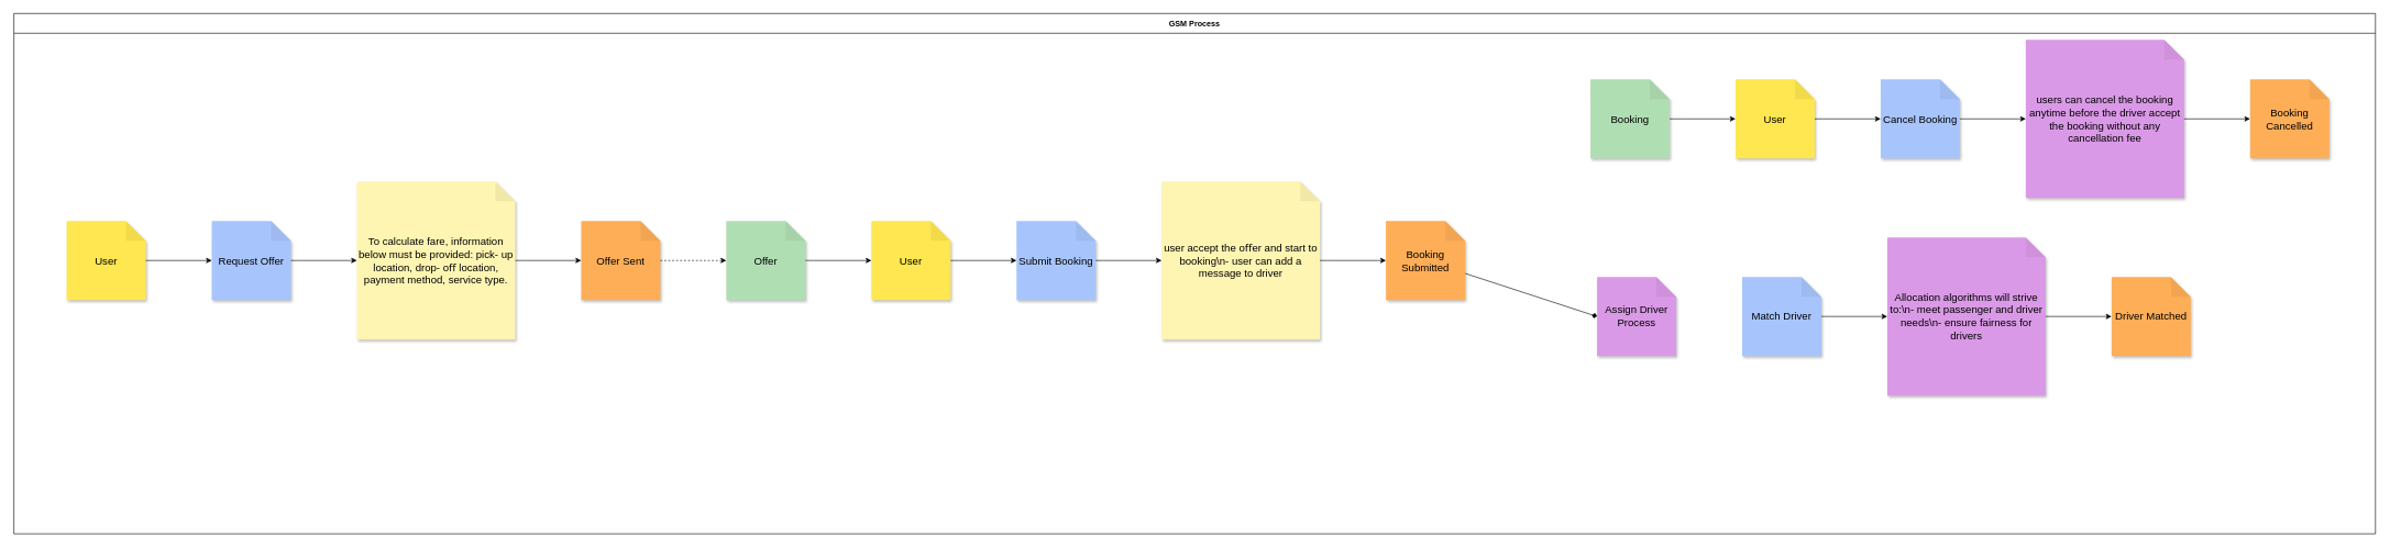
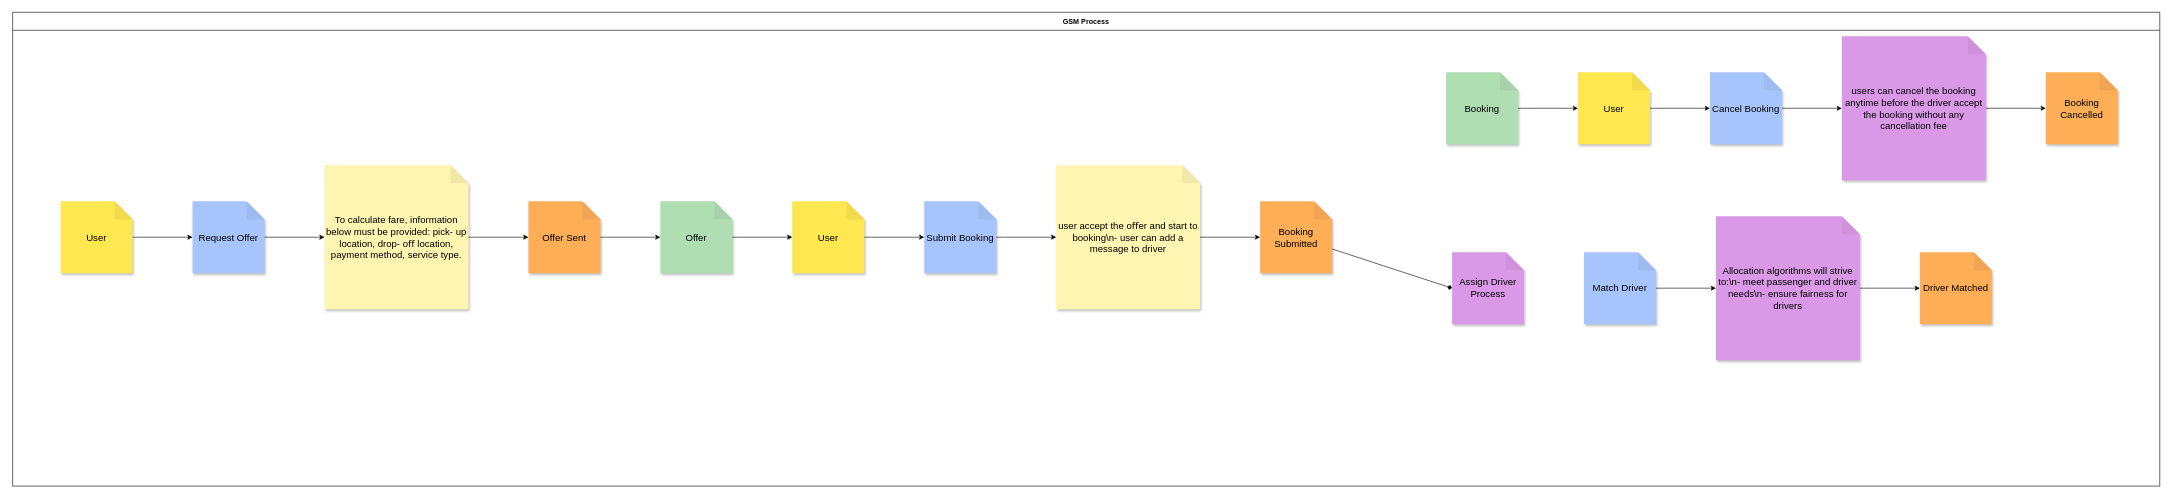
  <mxCell id="0" />
  <mxCell id="1" parent="0" />
  <mxCell id="2" value="GSM Process" style="swimlane;startSize=30;horizontal=1;" parent="1" vertex="1"><mxGeometry x="20" y="20" width="3580" height="790" as="geometry" /></mxCell>
  <mxCell id="3" value="User" style="shape=note;whiteSpace=wrap;html=1;backgroundOutline=1;darkOpacity=0.05;fillColor=#fee750;strokeColor=none;fontSize=16;fontStyle=0;rotation=0;shadow=1;" parent="2" vertex="1"><mxGeometry x="80" y="315" width="120" height="120" as="geometry" /></mxCell>
  <mxCell id="4" value="Request Offer" style="shape=note;whiteSpace=wrap;html=1;backgroundOutline=1;darkOpacity=0.05;fillColor=#a7c5fc;strokeColor=none;fontSize=16;fontStyle=0;rotation=0;shadow=1;" parent="2" vertex="1"><mxGeometry x="300" y="315" width="120" height="120" as="geometry" /></mxCell>
  <mxCell id="5" value="To calculate fare, information below must be provided: pick- up location, drop- oﬀ location, payment method, service type." style="shape=note;whiteSpace=wrap;html=1;backgroundOutline=1;darkOpacity=0.05;fillColor=#fef5b2;strokeColor=none;fontSize=16;fontStyle=0;rotation=0;shadow=1;" parent="2" vertex="1"><mxGeometry x="520" y="255" width="240" height="240" as="geometry" /></mxCell>
  <mxCell id="6" value="Offer Sent" style="shape=note;whiteSpace=wrap;html=1;backgroundOutline=1;darkOpacity=0.05;fillColor=#feae57;strokeColor=none;fontSize=16;fontStyle=0;rotation=0;shadow=1;" parent="2" vertex="1"><mxGeometry x="860" y="315" width="120" height="120" as="geometry" /></mxCell>
  <mxCell id="7" value="Offer" style="shape=note;whiteSpace=wrap;html=1;backgroundOutline=1;darkOpacity=0.05;fillColor=#b0deb3;strokeColor=none;fontSize=16;fontStyle=0;rotation=0;shadow=1;" parent="2" vertex="1"><mxGeometry x="1080" y="315" width="120" height="120" as="geometry" /></mxCell>
  <mxCell id="8" value="User" style="shape=note;whiteSpace=wrap;html=1;backgroundOutline=1;darkOpacity=0.05;fillColor=#fee750;strokeColor=none;fontSize=16;fontStyle=0;rotation=0;shadow=1;" parent="2" vertex="1"><mxGeometry x="1300" y="315" width="120" height="120" as="geometry" /></mxCell>
  <mxCell id="9" value="Submit Booking" style="shape=note;whiteSpace=wrap;html=1;backgroundOutline=1;darkOpacity=0.05;fillColor=#a7c5fc;strokeColor=none;fontSize=16;fontStyle=0;rotation=0;shadow=1;" parent="2" vertex="1"><mxGeometry x="1520" y="315" width="120" height="120" as="geometry" /></mxCell>
  <mxCell id="10" value="user accept the oﬀer and start to booking\n- user can add a message to driver" style="shape=note;whiteSpace=wrap;html=1;backgroundOutline=1;darkOpacity=0.05;fillColor=#fef5b2;strokeColor=none;fontSize=16;fontStyle=0;rotation=0;shadow=1;" parent="2" vertex="1"><mxGeometry x="1740" y="255" width="240" height="240" as="geometry" /></mxCell>
  <mxCell id="11" style="edgeStyle=none;html=1;entryX=0;entryY=0.5;entryDx=0;entryDy=0;entryPerimeter=0;endArrow=diamond;" edge="1" parent="2" source="12" target="15"><mxGeometry relative="1" as="geometry" /></mxCell>
  <mxCell id="12" value="Booking Submitted" style="shape=note;whiteSpace=wrap;html=1;backgroundOutline=1;darkOpacity=0.05;fillColor=#feae57;strokeColor=none;fontSize=16;fontStyle=0;rotation=0;shadow=1;" parent="2" vertex="1"><mxGeometry x="2080" y="315" width="120" height="120" as="geometry" /></mxCell>
  <mxCell id="13" value="" style="edgeStyle=none;html=1;noEdgeStyle=1;orthogonal=1;" edge="1" parent="2" source="14" target="19"><mxGeometry relative="1" as="geometry"><Array as="points"><mxPoint x="2522" y="160" /><mxPoint x="2598" y="160" /></Array></mxGeometry></mxCell>
  <mxCell id="14" value="Booking" style="shape=note;whiteSpace=wrap;html=1;backgroundOutline=1;darkOpacity=0.05;fillColor=#b0deb3;strokeColor=none;fontSize=16;fontStyle=0;rotation=0;shadow=1;" parent="2" vertex="1"><mxGeometry x="2390" y="100" width="120" height="120" as="geometry" /></mxCell>
  <mxCell id="15" value="Assign Driver Process" style="shape=note;whiteSpace=wrap;html=1;backgroundOutline=1;darkOpacity=0.05;fillColor=#da99e6;strokeColor=none;fontSize=16;fontStyle=0;rotation=0;shadow=1;" parent="2" vertex="1"><mxGeometry x="2400" y="400" width="120" height="120" as="geometry" /></mxCell>
  <mxCell id="16" value="Match Driver" style="shape=note;whiteSpace=wrap;html=1;backgroundOutline=1;darkOpacity=0.05;fillColor=#a7c5fc;strokeColor=none;fontSize=16;fontStyle=0;rotation=0;shadow=1;" parent="2" vertex="1"><mxGeometry x="2620" y="400" width="120" height="120" as="geometry" /></mxCell>
  <mxCell id="17" value="Allocation algorithms will strive to:\n- meet passenger and driver needs\n- ensure fairness for drivers" style="shape=note;whiteSpace=wrap;html=1;backgroundOutline=1;darkOpacity=0.05;fillColor=#da99e6;strokeColor=none;fontSize=16;fontStyle=0;rotation=0;shadow=1;" parent="2" vertex="1"><mxGeometry x="2840" y="340" width="240" height="240" as="geometry" /></mxCell>
  <mxCell id="18" value="Driver Matched" style="shape=note;whiteSpace=wrap;html=1;backgroundOutline=1;darkOpacity=0.05;fillColor=#feae57;strokeColor=none;fontSize=16;fontStyle=0;rotation=0;shadow=1;" parent="2" vertex="1"><mxGeometry x="3180" y="400" width="120" height="120" as="geometry" /></mxCell>
  <mxCell id="19" value="User" style="shape=note;whiteSpace=wrap;html=1;backgroundOutline=1;darkOpacity=0.05;fillColor=#fee750;strokeColor=none;fontSize=16;fontStyle=0;rotation=0;shadow=1;" parent="2" vertex="1"><mxGeometry x="2610" y="100" width="120" height="120" as="geometry" /></mxCell>
  <mxCell id="20" value="Cancel Booking" style="shape=note;whiteSpace=wrap;html=1;backgroundOutline=1;darkOpacity=0.05;fillColor=#a7c5fc;strokeColor=none;fontSize=16;fontStyle=0;rotation=0;shadow=1;" parent="2" vertex="1"><mxGeometry x="2830" y="100" width="120" height="120" as="geometry" /></mxCell>
  <mxCell id="21" value="users can cancel the booking anytime before the driver accept the booking without any cancellation fee" style="shape=note;whiteSpace=wrap;html=1;backgroundOutline=1;darkOpacity=0.05;fillColor=#da99e6;strokeColor=none;fontSize=16;fontStyle=0;rotation=0;shadow=1;" parent="2" vertex="1"><mxGeometry x="3050" y="40" width="240" height="240" as="geometry" /></mxCell>
  <mxCell id="22" value="Booking Cancelled" style="shape=note;whiteSpace=wrap;html=1;backgroundOutline=1;darkOpacity=0.05;fillColor=#feae57;strokeColor=none;fontSize=16;fontStyle=0;rotation=0;shadow=1;" parent="2" vertex="1"><mxGeometry x="3390" y="100" width="120" height="120" as="geometry" /></mxCell>
  <mxCell id="23" style="edgeStyle=orthogonalEdgeStyle;rounded=0;orthogonalLoop=1;jettySize=auto;html=1;noEdgeStyle=1;orthogonal=1;" parent="2" source="3" target="4" edge="1"><mxGeometry relative="1" as="geometry"><Array as="points"><mxPoint x="212" y="375" /><mxPoint x="288" y="375" /></Array></mxGeometry></mxCell>
  <mxCell id="24" style="edgeStyle=orthogonalEdgeStyle;rounded=0;orthogonalLoop=1;jettySize=auto;html=1;noEdgeStyle=1;orthogonal=1;" parent="2" source="4" target="5" edge="1"><mxGeometry relative="1" as="geometry"><Array as="points"><mxPoint x="432" y="375" /><mxPoint x="508" y="375" /></Array></mxGeometry></mxCell>
  <mxCell id="25" style="edgeStyle=orthogonalEdgeStyle;rounded=0;orthogonalLoop=1;jettySize=auto;html=1;noEdgeStyle=1;orthogonal=1;" parent="2" source="5" target="6" edge="1"><mxGeometry relative="1" as="geometry"><Array as="points"><mxPoint x="772" y="375" /><mxPoint x="848" y="375" /></Array></mxGeometry></mxCell>
- <mxCell id="26" style="edgeStyle=orthogonalEdgeStyle;rounded=0;orthogonalLoop=1;jettySize=auto;html=1;noEdgeStyle=1;orthogonal=1;dashed=1;" parent="2" source="6" target="7" edge="1"><mxGeometry relative="1" as="geometry"><Array as="points"><mxPoint x="992" y="375" /><mxPoint x="1068" y="375" /></Array></mxGeometry></mxCell>
+ <mxCell id="26" style="edgeStyle=orthogonalEdgeStyle;rounded=0;orthogonalLoop=1;jettySize=auto;html=1;noEdgeStyle=1;orthogonal=1;" parent="2" source="6" target="7" edge="1"><mxGeometry relative="1" as="geometry"><Array as="points"><mxPoint x="992" y="375" /><mxPoint x="1068" y="375" /></Array></mxGeometry></mxCell>
  <mxCell id="27" style="edgeStyle=orthogonalEdgeStyle;rounded=0;orthogonalLoop=1;jettySize=auto;html=1;noEdgeStyle=1;orthogonal=1;" parent="2" source="7" target="8" edge="1"><mxGeometry relative="1" as="geometry"><Array as="points"><mxPoint x="1212" y="375" /><mxPoint x="1288" y="375" /></Array></mxGeometry></mxCell>
  <mxCell id="28" style="edgeStyle=orthogonalEdgeStyle;rounded=0;orthogonalLoop=1;jettySize=auto;html=1;noEdgeStyle=1;orthogonal=1;" parent="2" source="8" target="9" edge="1"><mxGeometry relative="1" as="geometry"><Array as="points"><mxPoint x="1432" y="375" /><mxPoint x="1508" y="375" /></Array></mxGeometry></mxCell>
  <mxCell id="29" style="edgeStyle=orthogonalEdgeStyle;rounded=0;orthogonalLoop=1;jettySize=auto;html=1;noEdgeStyle=1;orthogonal=1;" parent="2" source="9" target="10" edge="1"><mxGeometry relative="1" as="geometry"><Array as="points"><mxPoint x="1652" y="375" /><mxPoint x="1728" y="375" /></Array></mxGeometry></mxCell>
  <mxCell id="30" style="edgeStyle=orthogonalEdgeStyle;rounded=0;orthogonalLoop=1;jettySize=auto;html=1;noEdgeStyle=1;orthogonal=1;" parent="2" source="10" target="12" edge="1"><mxGeometry relative="1" as="geometry"><Array as="points"><mxPoint x="1992" y="375" /><mxPoint x="2068" y="375" /></Array></mxGeometry></mxCell>
  <mxCell id="31" style="edgeStyle=orthogonalEdgeStyle;rounded=0;orthogonalLoop=1;jettySize=auto;html=1;noEdgeStyle=1;orthogonal=1;" parent="2" source="16" target="17" edge="1"><mxGeometry relative="1" as="geometry"><Array as="points"><mxPoint x="2752" y="460" /><mxPoint x="2828" y="460" /></Array></mxGeometry></mxCell>
  <mxCell id="32" style="edgeStyle=orthogonalEdgeStyle;rounded=0;orthogonalLoop=1;jettySize=auto;html=1;noEdgeStyle=1;orthogonal=1;" parent="2" source="17" target="18" edge="1"><mxGeometry relative="1" as="geometry"><Array as="points"><mxPoint x="3092" y="460" /><mxPoint x="3168" y="460" /></Array></mxGeometry></mxCell>
  <mxCell id="33" style="edgeStyle=orthogonalEdgeStyle;rounded=0;orthogonalLoop=1;jettySize=auto;html=1;noEdgeStyle=1;orthogonal=1;" parent="2" source="19" target="20" edge="1"><mxGeometry relative="1" as="geometry"><Array as="points"><mxPoint x="2742" y="160" /><mxPoint x="2818" y="160" /></Array></mxGeometry></mxCell>
  <mxCell id="34" style="edgeStyle=orthogonalEdgeStyle;rounded=0;orthogonalLoop=1;jettySize=auto;html=1;noEdgeStyle=1;orthogonal=1;" parent="2" source="20" target="21" edge="1"><mxGeometry relative="1" as="geometry"><Array as="points"><mxPoint x="2962" y="160" /><mxPoint x="3038" y="160" /></Array></mxGeometry></mxCell>
  <mxCell id="35" style="edgeStyle=orthogonalEdgeStyle;rounded=0;orthogonalLoop=1;jettySize=auto;html=1;noEdgeStyle=1;orthogonal=1;" parent="2" source="21" target="22" edge="1"><mxGeometry relative="1" as="geometry"><Array as="points"><mxPoint x="3302" y="160" /><mxPoint x="3378" y="160" /></Array></mxGeometry></mxCell>
